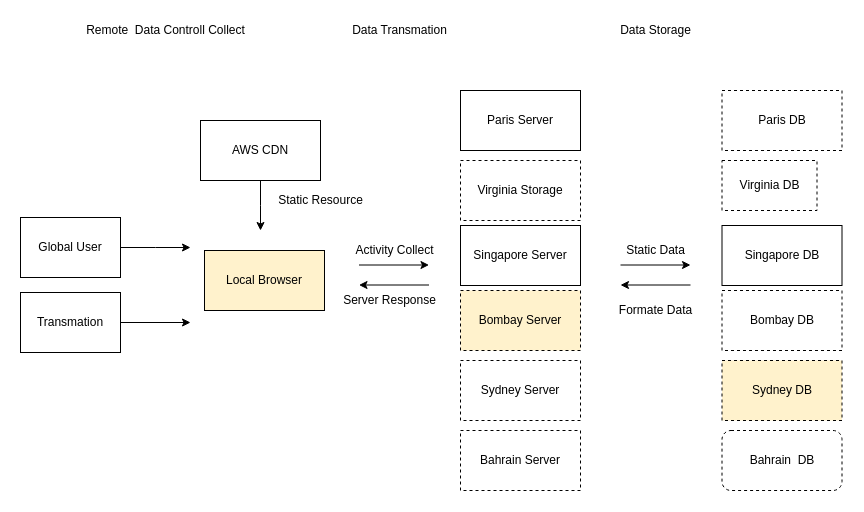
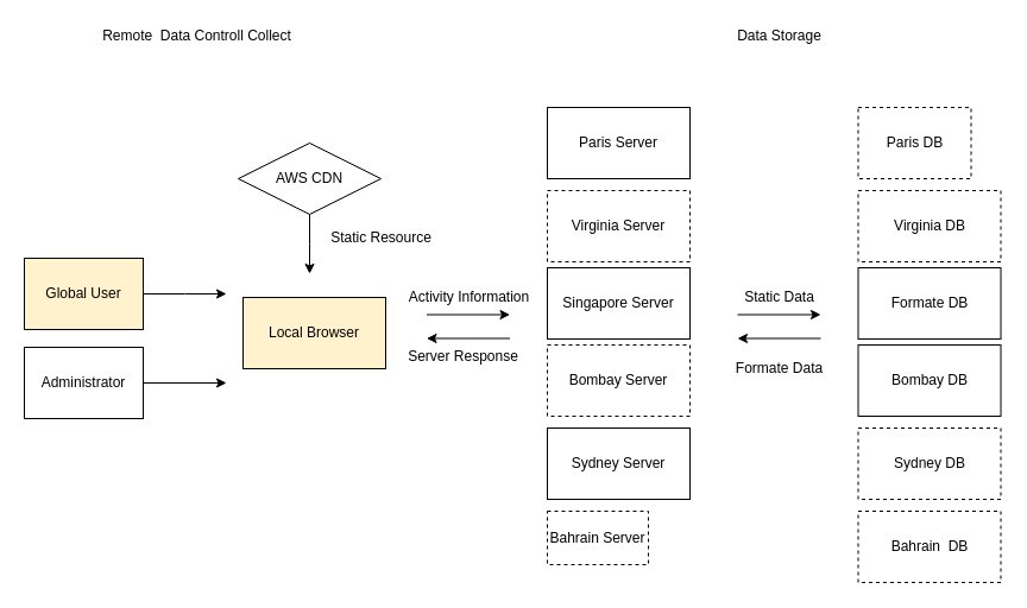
  <mxCell id="0" />
  <mxCell id="1" parent="0" />
  <mxCell id="2" style="edgeStyle=orthogonalEdgeStyle;rounded=0;orthogonalLoop=1;jettySize=auto;html=1;fontSize=16;" edge="1" parent="1" source="3"><mxGeometry relative="1" as="geometry"><mxPoint x="190" y="247" as="targetPoint" /></mxGeometry></mxCell>
- <mxCell id="3" value="Global User" style="rounded=0;whiteSpace=wrap;html=1;" vertex="1" parent="1"><mxGeometry x="20" y="217" width="100" height="60" as="geometry" /></mxCell>
+ <mxCell id="3" value="Global User" style="rounded=0;whiteSpace=wrap;html=1;fillColor=#fff2cc;" vertex="1" parent="1"><mxGeometry x="20" y="217" width="100" height="60" as="geometry" /></mxCell>
  <mxCell id="4" value="Local Browser" style="rounded=0;whiteSpace=wrap;html=1;fillColor=#fff2cc;" vertex="1" parent="1"><mxGeometry x="204" y="250" width="120" height="60" as="geometry" /></mxCell>
  <mxCell id="5" value="Remote&amp;nbsp; Data Controll Collect" style="text;html=1;align=center;verticalAlign=middle;resizable=0;points=[];autosize=1;strokeColor=none;" vertex="1" parent="1"><mxGeometry x="80" y="20" width="170" height="20" as="geometry" /></mxCell>
  <mxCell id="6" style="edgeStyle=orthogonalEdgeStyle;rounded=0;orthogonalLoop=1;jettySize=auto;html=1;" edge="1" parent="1" source="7"><mxGeometry relative="1" as="geometry"><mxPoint x="260" y="230" as="targetPoint" /></mxGeometry></mxCell>
- <mxCell id="7" value="AWS CDN" style="rounded=0;whiteSpace=wrap;html=1;" vertex="1" parent="1"><mxGeometry x="200" y="120" width="120" height="60" as="geometry" /></mxCell>
+ <mxCell id="7" value="AWS CDN" style="rhombus;whiteSpace=wrap;html=1;" vertex="1" parent="1"><mxGeometry x="200" y="120" width="120" height="60" as="geometry" /></mxCell>
  <mxCell id="8" value="Singapore Server" style="rounded=0;whiteSpace=wrap;html=1;" vertex="1" parent="1"><mxGeometry x="460" y="225" width="120" height="60" as="geometry" /></mxCell>
  <mxCell id="9" value="" style="endArrow=classic;html=1;" edge="1" parent="1"><mxGeometry width="50" height="50" relative="1" as="geometry"><mxPoint x="358.5" y="264.5" as="sourcePoint" /><mxPoint x="428.5" y="264.5" as="targetPoint" /></mxGeometry></mxCell>
  <mxCell id="10" value="" style="endArrow=classic;html=1;" edge="1" parent="1"><mxGeometry width="50" height="50" relative="1" as="geometry"><mxPoint x="428.5" y="284.5" as="sourcePoint" /><mxPoint x="358.5" y="284.5" as="targetPoint" /></mxGeometry></mxCell>
- <mxCell id="11" value="Singapore DB" style="rounded=0;whiteSpace=wrap;html=1;" vertex="1" parent="1"><mxGeometry x="721.5" y="225" width="120" height="60" as="geometry" /></mxCell>
+ <mxCell id="11" value="Formate DB" style="rounded=0;whiteSpace=wrap;html=1;" vertex="1" parent="1"><mxGeometry x="721.5" y="225" width="120" height="60" as="geometry" /></mxCell>
  <mxCell id="12" value="" style="endArrow=classic;html=1;" edge="1" parent="1"><mxGeometry width="50" height="50" relative="1" as="geometry"><mxPoint x="620" y="264.5" as="sourcePoint" /><mxPoint x="690" y="264.5" as="targetPoint" /></mxGeometry></mxCell>
  <mxCell id="13" value="" style="endArrow=classic;html=1;" edge="1" parent="1"><mxGeometry width="50" height="50" relative="1" as="geometry"><mxPoint x="690" y="284.5" as="sourcePoint" /><mxPoint x="620" y="284.5" as="targetPoint" /></mxGeometry></mxCell>
  <mxCell id="14" value="Static Resource" style="text;html=1;align=center;verticalAlign=middle;resizable=0;points=[];autosize=1;strokeColor=none;" vertex="1" parent="1"><mxGeometry x="270" y="190" width="100" height="20" as="geometry" /></mxCell>
- <mxCell id="15" value="Activity Collect" style="text;html=1;align=center;verticalAlign=middle;resizable=0;points=[];autosize=1;strokeColor=none;" vertex="1" parent="1"><mxGeometry x="333.5" y="240" width="120" height="20" as="geometry" /></mxCell>
+ <mxCell id="15" value="Activity Information" style="text;html=1;align=center;verticalAlign=middle;resizable=0;points=[];autosize=1;strokeColor=none;" vertex="1" parent="1"><mxGeometry x="333.5" y="240" width="120" height="20" as="geometry" /></mxCell>
  <mxCell id="16" value="Server Response" style="text;html=1;align=center;verticalAlign=middle;resizable=0;points=[];autosize=1;strokeColor=none;" vertex="1" parent="1"><mxGeometry x="333.5" y="290" width="110" height="20" as="geometry" /></mxCell>
  <mxCell id="17" value="Static Data" style="text;html=1;align=center;verticalAlign=middle;resizable=0;points=[];autosize=1;strokeColor=none;" vertex="1" parent="1"><mxGeometry x="620" y="240" width="70" height="20" as="geometry" /></mxCell>
  <mxCell id="18" value="Formate Data" style="text;html=1;align=center;verticalAlign=middle;resizable=0;points=[];autosize=1;strokeColor=none;" vertex="1" parent="1"><mxGeometry x="610" y="300" width="90" height="20" as="geometry" /></mxCell>
- <mxCell id="19" value="Data Transmation" style="text;html=1;align=center;verticalAlign=middle;resizable=0;points=[];autosize=1;strokeColor=none;" vertex="1" parent="1"><mxGeometry x="343.5" y="20" width="110" height="20" as="geometry" /></mxCell>
  <mxCell id="20" value="Data Storage" style="text;html=1;align=center;verticalAlign=middle;resizable=0;points=[];autosize=1;strokeColor=none;" vertex="1" parent="1"><mxGeometry x="610" y="20" width="90" height="20" as="geometry" /></mxCell>
  <mxCell id="21" value="Paris&amp;nbsp;Server" style="rounded=0;whiteSpace=wrap;html=1;dashed=0;" vertex="1" parent="1"><mxGeometry x="460" y="90" width="120" height="60" as="geometry" /></mxCell>
- <mxCell id="22" value="Sydney Server" style="rounded=0;whiteSpace=wrap;html=1;dashed=1;" vertex="1" parent="1"><mxGeometry x="460" y="360" width="120" height="60" as="geometry" /></mxCell>
- <mxCell id="23" value="Bahrain&amp;nbsp;Server" style="rounded=0;whiteSpace=wrap;html=1;dashed=1;" vertex="1" parent="1"><mxGeometry x="460" y="430" width="120" height="60" as="geometry" /></mxCell>
- <mxCell id="24" value="Virginia&amp;nbsp;Storage" style="rounded=0;whiteSpace=wrap;html=1;dashed=1;" vertex="1" parent="1"><mxGeometry x="460" y="160" width="120" height="60" as="geometry" /></mxCell>
- <mxCell id="25" value="Bombay Server" style="rounded=0;whiteSpace=wrap;html=1;dashed=1;fillColor=#fff2cc;" vertex="1" parent="1"><mxGeometry x="460" y="290" width="120" height="60" as="geometry" /></mxCell>
- <mxCell id="26" value="Bombay&amp;nbsp;DB" style="rounded=0;whiteSpace=wrap;html=1;dashed=1;" vertex="1" parent="1"><mxGeometry x="721.5" y="290" width="120" height="60" as="geometry" /></mxCell>
- <mxCell id="27" value="Paris&amp;nbsp;DB" style="rounded=0;whiteSpace=wrap;html=1;dashed=1;" vertex="1" parent="1"><mxGeometry x="721.5" y="90" width="120" height="60" as="geometry" /></mxCell>
- <mxCell id="28" value="Virginia&amp;nbsp;DB" style="rounded=0;whiteSpace=wrap;html=1;dashed=1;" vertex="1" parent="1"><mxGeometry x="721.5" y="160" width="95" height="50" as="geometry" /></mxCell>
- <mxCell id="29" value="Sydney&amp;nbsp;DB" style="rounded=0;whiteSpace=wrap;html=1;dashed=1;fillColor=#fff2cc;" vertex="1" parent="1"><mxGeometry x="721.5" y="360" width="120" height="60" as="geometry" /></mxCell>
- <mxCell id="30" value="Bahrain&amp;nbsp;&amp;nbsp;DB" style="whiteSpace=wrap;html=1;dashed=1;rounded=1;" vertex="1" parent="1"><mxGeometry x="721.5" y="430" width="120" height="60" as="geometry" /></mxCell>
+ <mxCell id="22" value="Sydney Server" style="rounded=0;whiteSpace=wrap;html=1;dashed=0;" vertex="1" parent="1"><mxGeometry x="460" y="360" width="120" height="60" as="geometry" /></mxCell>
+ <mxCell id="23" value="Bahrain&amp;nbsp;Server" style="rounded=0;whiteSpace=wrap;html=1;dashed=1;" vertex="1" parent="1"><mxGeometry x="460" y="430" width="85" height="45" as="geometry" /></mxCell>
+ <mxCell id="24" value="Virginia&amp;nbsp;Server" style="rounded=0;whiteSpace=wrap;html=1;dashed=1;" vertex="1" parent="1"><mxGeometry x="460" y="160" width="120" height="60" as="geometry" /></mxCell>
+ <mxCell id="25" value="Bombay Server" style="rounded=0;whiteSpace=wrap;html=1;dashed=1;" vertex="1" parent="1"><mxGeometry x="460" y="290" width="120" height="60" as="geometry" /></mxCell>
+ <mxCell id="26" value="Bombay&amp;nbsp;DB" style="rounded=0;whiteSpace=wrap;html=1;dashed=0;" vertex="1" parent="1"><mxGeometry x="721.5" y="290" width="120" height="60" as="geometry" /></mxCell>
+ <mxCell id="27" value="Paris&amp;nbsp;DB" style="rounded=0;whiteSpace=wrap;html=1;dashed=1;" vertex="1" parent="1"><mxGeometry x="721.5" y="90" width="95" height="60" as="geometry" /></mxCell>
+ <mxCell id="28" value="Virginia&amp;nbsp;DB" style="rounded=0;whiteSpace=wrap;html=1;dashed=1;" vertex="1" parent="1"><mxGeometry x="721.5" y="160" width="120" height="60" as="geometry" /></mxCell>
+ <mxCell id="29" value="Sydney&amp;nbsp;DB" style="rounded=0;whiteSpace=wrap;html=1;dashed=1;" vertex="1" parent="1"><mxGeometry x="721.5" y="360" width="120" height="60" as="geometry" /></mxCell>
+ <mxCell id="30" value="Bahrain&amp;nbsp;&amp;nbsp;DB" style="rounded=0;whiteSpace=wrap;html=1;dashed=1;" vertex="1" parent="1"><mxGeometry x="721.5" y="430" width="120" height="60" as="geometry" /></mxCell>
  <mxCell id="31" style="edgeStyle=orthogonalEdgeStyle;rounded=0;orthogonalLoop=1;jettySize=auto;html=1;fontSize=16;" edge="1" parent="1" source="32"><mxGeometry relative="1" as="geometry"><mxPoint x="190" y="322" as="targetPoint" /><Array as="points"><mxPoint x="190" y="322" /></Array></mxGeometry></mxCell>
- <mxCell id="32" value="Transmation" style="rounded=0;whiteSpace=wrap;html=1;" vertex="1" parent="1"><mxGeometry x="20" y="292" width="100" height="60" as="geometry" /></mxCell>
+ <mxCell id="32" value="Administrator" style="rounded=0;whiteSpace=wrap;html=1;" vertex="1" parent="1"><mxGeometry x="20" y="292" width="100" height="60" as="geometry" /></mxCell>
